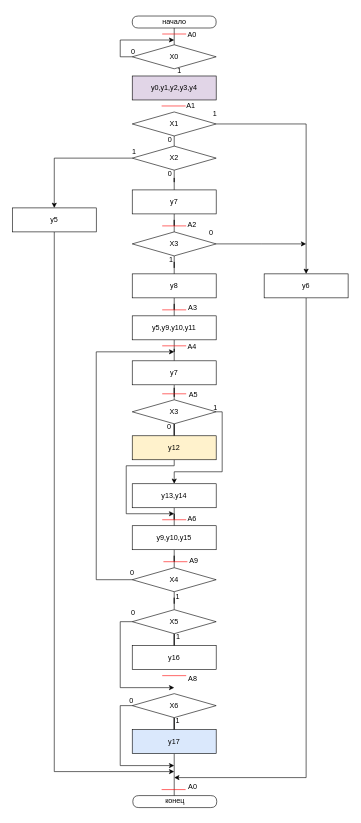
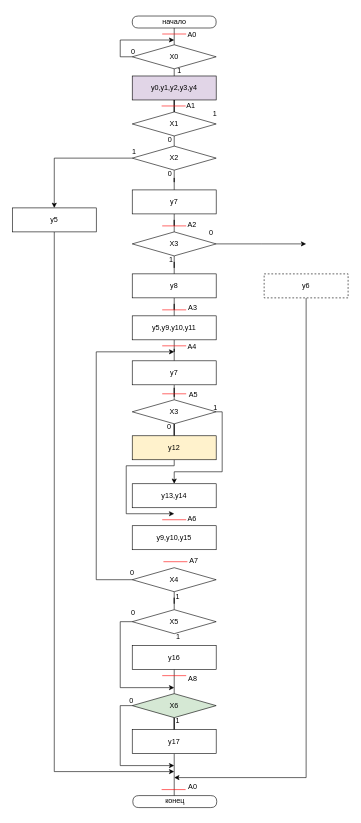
  <mxCell id="0" />
  <mxCell id="1" parent="0" />
+ <mxCell id="2" style="edgeStyle=orthogonalEdgeStyle;rounded=0;orthogonalLoop=1;jettySize=auto;html=1;entryX=0.5;entryY=0;entryDx=0;entryDy=0;endArrow=none;endFill=0;" parent="1" source="3" target="15" edge="1"><mxGeometry relative="1" as="geometry" /></mxCell>
  <mxCell id="3" value="y0,y1,y2,y3,y4" style="rounded=0;whiteSpace=wrap;html=1;fontStyle=0;fillColor=#e1d5e7;" parent="1" vertex="1"><mxGeometry x="220" y="126" width="140" height="40" as="geometry" /></mxCell>
+ <mxCell id="4" style="edgeStyle=orthogonalEdgeStyle;rounded=0;orthogonalLoop=1;jettySize=auto;html=1;entryX=0.5;entryY=0;entryDx=0;entryDy=0;endArrow=none;endFill=0;fontStyle=0;exitX=0.5;exitY=1;exitDx=0;exitDy=0;" parent="1" source="6" target="3" edge="1"><mxGeometry relative="1" as="geometry"><Array as="points"><mxPoint x="290" y="116" /><mxPoint x="290" y="116" /></Array></mxGeometry></mxCell>
  <mxCell id="5" style="edgeStyle=elbowEdgeStyle;rounded=0;orthogonalLoop=1;jettySize=auto;html=1;exitX=0;exitY=0.5;exitDx=0;exitDy=0;" parent="1" source="6" edge="1"><mxGeometry relative="1" as="geometry"><mxPoint x="290" y="66" as="targetPoint" /><Array as="points"><mxPoint x="200" y="66" /></Array></mxGeometry></mxCell>
  <mxCell id="6" value="X0" style="rhombus;whiteSpace=wrap;html=1;fontStyle=0" parent="1" vertex="1"><mxGeometry x="220" y="74" width="140" height="40" as="geometry" /></mxCell>
  <mxCell id="7" value="" style="endArrow=none;html=1;rounded=0;" parent="1" edge="1"><mxGeometry width="50" height="50" relative="1" as="geometry"><mxPoint x="230" y="46" as="sourcePoint" /><mxPoint x="350" y="46" as="targetPoint" /></mxGeometry></mxCell>
  <mxCell id="8" value="" style="endArrow=none;html=1;rounded=0;" parent="1" edge="1"><mxGeometry width="50" height="50" relative="1" as="geometry"><mxPoint x="230" y="26" as="sourcePoint" /><mxPoint x="350" y="26" as="targetPoint" /></mxGeometry></mxCell>
  <mxCell id="9" value="" style="endArrow=none;html=1;rounded=0;edgeStyle=orthogonalEdgeStyle;curved=1;" parent="1" edge="1"><mxGeometry width="50" height="50" relative="1" as="geometry"><mxPoint x="350" y="46" as="sourcePoint" /><mxPoint x="350" y="26" as="targetPoint" /><Array as="points"><mxPoint x="360" y="46" /><mxPoint x="360" y="26" /></Array></mxGeometry></mxCell>
  <mxCell id="10" value="" style="endArrow=none;html=1;rounded=0;edgeStyle=orthogonalEdgeStyle;curved=1;" parent="1" edge="1"><mxGeometry width="50" height="50" relative="1" as="geometry"><mxPoint x="230" y="46" as="sourcePoint" /><mxPoint x="230" y="26" as="targetPoint" /><Array as="points"><mxPoint x="220" y="46" /><mxPoint x="220" y="26" /></Array></mxGeometry></mxCell>
  <mxCell id="11" value="начало" style="text;html=1;align=center;verticalAlign=middle;resizable=0;points=[];autosize=1;strokeColor=none;fillColor=none;" parent="1" vertex="1"><mxGeometry x="260" y="20" width="60" height="30" as="geometry" /></mxCell>
  <mxCell id="12" value="" style="endArrow=none;html=1;rounded=0;exitX=0.5;exitY=0;exitDx=0;exitDy=0;" parent="1" source="6" edge="1"><mxGeometry width="50" height="50" relative="1" as="geometry"><mxPoint x="300" y="66" as="sourcePoint" /><mxPoint x="290" y="46" as="targetPoint" /></mxGeometry></mxCell>
  <mxCell id="13" value="0" style="text;html=1;align=center;verticalAlign=middle;whiteSpace=wrap;rounded=0;" parent="1" vertex="1"><mxGeometry x="192" y="71" width="60" height="30" as="geometry" /></mxCell>
  <mxCell id="14" value="1" style="text;html=1;align=center;verticalAlign=middle;whiteSpace=wrap;rounded=0;" parent="1" vertex="1"><mxGeometry x="269" y="103" width="60" height="30" as="geometry" /></mxCell>
  <mxCell id="15" value="X1" style="rhombus;whiteSpace=wrap;html=1;fontStyle=0" parent="1" vertex="1"><mxGeometry x="220" y="186" width="140" height="40" as="geometry" /></mxCell>
  <mxCell id="16" style="edgeStyle=orthogonalEdgeStyle;rounded=0;orthogonalLoop=1;jettySize=auto;html=1;entryX=0.5;entryY=0;entryDx=0;entryDy=0;endArrow=none;endFill=0;" parent="1" source="18" target="22" edge="1"><mxGeometry relative="1" as="geometry" /></mxCell>
  <mxCell id="17" style="edgeStyle=orthogonalEdgeStyle;rounded=0;orthogonalLoop=1;jettySize=auto;html=1;entryX=0.5;entryY=0;entryDx=0;entryDy=0;" parent="1" source="18" target="72" edge="1"><mxGeometry relative="1" as="geometry" /></mxCell>
  <mxCell id="18" value="X2" style="rhombus;whiteSpace=wrap;html=1;fontStyle=0" parent="1" vertex="1"><mxGeometry x="220" y="243" width="140" height="40" as="geometry" /></mxCell>
  <mxCell id="19" style="edgeStyle=orthogonalEdgeStyle;rounded=0;orthogonalLoop=1;jettySize=auto;html=1;entryX=0.5;entryY=0;entryDx=0;entryDy=0;endArrow=none;endFill=0;exitX=0.5;exitY=1;exitDx=0;exitDy=0;" parent="1" source="15" target="18" edge="1"><mxGeometry relative="1" as="geometry"><mxPoint x="270" y="256" as="sourcePoint" /><mxPoint x="270" y="276" as="targetPoint" /></mxGeometry></mxCell>
  <mxCell id="20" value="0" style="text;html=1;align=center;verticalAlign=middle;whiteSpace=wrap;rounded=0;" parent="1" vertex="1"><mxGeometry x="253" y="218" width="60" height="30" as="geometry" /></mxCell>
  <mxCell id="21" style="edgeStyle=orthogonalEdgeStyle;rounded=0;orthogonalLoop=1;jettySize=auto;html=1;entryX=0.5;entryY=0;entryDx=0;entryDy=0;endArrow=none;endFill=0;" parent="1" source="22" target="26" edge="1"><mxGeometry relative="1" as="geometry" /></mxCell>
  <mxCell id="22" value="y7" style="rounded=0;whiteSpace=wrap;html=1;fontStyle=0" parent="1" vertex="1"><mxGeometry x="220" y="316" width="140" height="40" as="geometry" /></mxCell>
  <mxCell id="23" value="0" style="text;html=1;align=center;verticalAlign=middle;whiteSpace=wrap;rounded=0;" parent="1" vertex="1"><mxGeometry x="253" y="274" width="60" height="30" as="geometry" /></mxCell>
  <mxCell id="24" style="edgeStyle=orthogonalEdgeStyle;rounded=0;orthogonalLoop=1;jettySize=auto;html=1;entryX=0.5;entryY=0;entryDx=0;entryDy=0;endArrow=none;endFill=0;" parent="1" source="26" target="28" edge="1"><mxGeometry relative="1" as="geometry" /></mxCell>
  <mxCell id="25" style="edgeStyle=orthogonalEdgeStyle;rounded=0;orthogonalLoop=1;jettySize=auto;html=1;" parent="1" source="26" edge="1"><mxGeometry relative="1" as="geometry"><mxPoint x="510" y="406" as="targetPoint" /></mxGeometry></mxCell>
  <mxCell id="26" value="X3" style="rhombus;whiteSpace=wrap;html=1;fontStyle=0" parent="1" vertex="1"><mxGeometry x="220" y="386" width="140" height="40" as="geometry" /></mxCell>
  <mxCell id="27" style="edgeStyle=orthogonalEdgeStyle;rounded=0;orthogonalLoop=1;jettySize=auto;html=1;entryX=0.5;entryY=0;entryDx=0;entryDy=0;endArrow=none;endFill=0;" parent="1" source="28" target="30" edge="1"><mxGeometry relative="1" as="geometry" /></mxCell>
  <mxCell id="28" value="y8" style="rounded=0;whiteSpace=wrap;html=1;fontStyle=0" parent="1" vertex="1"><mxGeometry x="220" y="456" width="140" height="40" as="geometry" /></mxCell>
  <mxCell id="29" style="edgeStyle=orthogonalEdgeStyle;rounded=0;orthogonalLoop=1;jettySize=auto;html=1;entryX=0.5;entryY=0;entryDx=0;entryDy=0;endArrow=none;endFill=0;" parent="1" source="30" target="34" edge="1"><mxGeometry relative="1" as="geometry" /></mxCell>
  <mxCell id="30" value="y5,y9,y10,y11" style="rounded=0;whiteSpace=wrap;html=1;fontStyle=0" parent="1" vertex="1"><mxGeometry x="220" y="526" width="140" height="40" as="geometry" /></mxCell>
  <mxCell id="31" value="1" style="text;html=1;align=center;verticalAlign=middle;whiteSpace=wrap;rounded=0;" parent="1" vertex="1"><mxGeometry x="255" y="418" width="60" height="30" as="geometry" /></mxCell>
  <mxCell id="32" value="0" style="text;html=1;align=center;verticalAlign=middle;whiteSpace=wrap;rounded=0;" parent="1" vertex="1"><mxGeometry x="332" y="379" width="40" height="18" as="geometry" /></mxCell>
  <mxCell id="33" style="edgeStyle=orthogonalEdgeStyle;rounded=0;orthogonalLoop=1;jettySize=auto;html=1;entryX=0.5;entryY=0;entryDx=0;entryDy=0;endArrow=none;endFill=0;" parent="1" source="34" target="37" edge="1"><mxGeometry relative="1" as="geometry" /></mxCell>
  <mxCell id="34" value="y7" style="rounded=0;whiteSpace=wrap;html=1;fontStyle=0" parent="1" vertex="1"><mxGeometry x="220" y="601" width="140" height="40" as="geometry" /></mxCell>
  <mxCell id="35" style="edgeStyle=orthogonalEdgeStyle;rounded=0;orthogonalLoop=1;jettySize=auto;html=1;entryX=0.5;entryY=0;entryDx=0;entryDy=0;endArrow=none;endFill=0;" parent="1" source="37" target="39" edge="1"><mxGeometry relative="1" as="geometry" /></mxCell>
  <mxCell id="36" style="edgeStyle=orthogonalEdgeStyle;rounded=0;orthogonalLoop=1;jettySize=auto;html=1;entryX=0.5;entryY=0;entryDx=0;entryDy=0;" parent="1" source="37" target="41" edge="1"><mxGeometry relative="1" as="geometry"><Array as="points"><mxPoint x="370" y="686" /><mxPoint x="370" y="786" /><mxPoint x="290" y="786" /></Array></mxGeometry></mxCell>
  <mxCell id="37" value="X3" style="rhombus;whiteSpace=wrap;html=1;fontStyle=0" parent="1" vertex="1"><mxGeometry x="220" y="666" width="140" height="40" as="geometry" /></mxCell>
  <mxCell id="38" style="edgeStyle=orthogonalEdgeStyle;rounded=0;orthogonalLoop=1;jettySize=auto;html=1;exitX=0.5;exitY=1;exitDx=0;exitDy=0;" parent="1" source="39" edge="1"><mxGeometry relative="1" as="geometry"><mxPoint x="290" y="856" as="targetPoint" /><Array as="points"><mxPoint x="290" y="776" /><mxPoint x="210" y="776" /><mxPoint x="210" y="856" /></Array></mxGeometry></mxCell>
  <mxCell id="39" value="y12" style="rounded=0;whiteSpace=wrap;html=1;fontStyle=0;fillColor=#fff2cc;" parent="1" vertex="1"><mxGeometry x="220" y="726" width="140" height="40" as="geometry" /></mxCell>
- <mxCell id="40" style="edgeStyle=orthogonalEdgeStyle;rounded=0;orthogonalLoop=1;jettySize=auto;html=1;entryX=0.5;entryY=0;entryDx=0;entryDy=0;endArrow=none;endFill=0;" parent="1" source="41" target="43" edge="1"><mxGeometry relative="1" as="geometry" /></mxCell>
  <mxCell id="41" value="y13,y14" style="rounded=0;whiteSpace=wrap;html=1;fontStyle=0" parent="1" vertex="1"><mxGeometry x="220" y="806" width="140" height="40" as="geometry" /></mxCell>
- <mxCell id="42" style="edgeStyle=orthogonalEdgeStyle;rounded=0;orthogonalLoop=1;jettySize=auto;html=1;entryX=0.5;entryY=0;entryDx=0;entryDy=0;endArrow=none;endFill=0;" parent="1" source="43" target="46" edge="1"><mxGeometry relative="1" as="geometry" /></mxCell>
  <mxCell id="43" value="y9,y10,y15" style="rounded=0;whiteSpace=wrap;html=1;fontStyle=0" parent="1" vertex="1"><mxGeometry x="220" y="876" width="140" height="40" as="geometry" /></mxCell>
  <mxCell id="44" style="edgeStyle=orthogonalEdgeStyle;rounded=0;orthogonalLoop=1;jettySize=auto;html=1;" parent="1" source="46" edge="1"><mxGeometry relative="1" as="geometry"><mxPoint x="290" y="586" as="targetPoint" /><Array as="points"><mxPoint x="160" y="966" /><mxPoint x="160" y="586" /><mxPoint x="290" y="586" /></Array></mxGeometry></mxCell>
  <mxCell id="45" style="edgeStyle=orthogonalEdgeStyle;rounded=0;orthogonalLoop=1;jettySize=auto;html=1;entryX=0.5;entryY=0;entryDx=0;entryDy=0;endArrow=none;endFill=0;" parent="1" source="46" target="51" edge="1"><mxGeometry relative="1" as="geometry" /></mxCell>
  <mxCell id="46" value="X4" style="rhombus;whiteSpace=wrap;html=1;fontStyle=0" parent="1" vertex="1"><mxGeometry x="220" y="946" width="140" height="40" as="geometry" /></mxCell>
  <mxCell id="47" value="1" style="text;html=1;align=center;verticalAlign=middle;whiteSpace=wrap;rounded=0;" parent="1" vertex="1"><mxGeometry x="329" y="664" width="60" height="30" as="geometry" /></mxCell>
  <mxCell id="48" value="0" style="text;html=1;align=center;verticalAlign=middle;whiteSpace=wrap;rounded=0;" parent="1" vertex="1"><mxGeometry x="252" y="696" width="60" height="30" as="geometry" /></mxCell>
- <mxCell id="49" style="edgeStyle=orthogonalEdgeStyle;rounded=0;orthogonalLoop=1;jettySize=auto;html=1;entryX=0.5;entryY=0;entryDx=0;entryDy=0;endArrow=none;endFill=0;" parent="1" source="51" target="52" edge="1"><mxGeometry relative="1" as="geometry" /></mxCell>
  <mxCell id="50" style="edgeStyle=orthogonalEdgeStyle;rounded=0;orthogonalLoop=1;jettySize=auto;html=1;" parent="1" source="51" edge="1"><mxGeometry relative="1" as="geometry"><mxPoint x="290" y="1146" as="targetPoint" /><Array as="points"><mxPoint x="200" y="1036" /><mxPoint x="200" y="1146" /><mxPoint x="290" y="1146" /></Array></mxGeometry></mxCell>
  <mxCell id="51" value="X5" style="rhombus;whiteSpace=wrap;html=1;fontStyle=0" parent="1" vertex="1"><mxGeometry x="220" y="1016" width="140" height="40" as="geometry" /></mxCell>
  <mxCell id="52" value="y16" style="rounded=0;whiteSpace=wrap;html=1;fontStyle=0" parent="1" vertex="1"><mxGeometry x="220" y="1076" width="140" height="40" as="geometry" /></mxCell>
  <mxCell id="53" style="edgeStyle=orthogonalEdgeStyle;rounded=0;orthogonalLoop=1;jettySize=auto;html=1;entryX=0.5;entryY=0;entryDx=0;entryDy=0;endArrow=none;endFill=0;" parent="1" source="55" target="58" edge="1"><mxGeometry relative="1" as="geometry" /></mxCell>
  <mxCell id="54" style="edgeStyle=orthogonalEdgeStyle;rounded=0;orthogonalLoop=1;jettySize=auto;html=1;" parent="1" source="55" edge="1"><mxGeometry relative="1" as="geometry"><mxPoint x="290" y="1276" as="targetPoint" /><Array as="points"><mxPoint x="200" y="1176" /><mxPoint x="200" y="1276" /><mxPoint x="290" y="1276" /></Array></mxGeometry></mxCell>
- <mxCell id="55" value="X6" style="rhombus;whiteSpace=wrap;html=1;fontStyle=0" parent="1" vertex="1"><mxGeometry x="220" y="1156" width="140" height="40" as="geometry" /></mxCell>
+ <mxCell id="55" value="X6" style="rhombus;whiteSpace=wrap;html=1;fontStyle=0;fillColor=#d5e8d4;" parent="1" vertex="1"><mxGeometry x="220" y="1156" width="140" height="40" as="geometry" /></mxCell>
+ <mxCell id="56" style="edgeStyle=orthogonalEdgeStyle;rounded=0;orthogonalLoop=1;jettySize=auto;html=1;entryX=0.5;entryY=1;entryDx=0;entryDy=0;endArrow=none;endFill=0;exitX=0.5;exitY=0;exitDx=0;exitDy=0;" parent="1" source="55" target="52" edge="1"><mxGeometry relative="1" as="geometry"><mxPoint x="300" y="1066" as="sourcePoint" /><mxPoint x="300" y="1106" as="targetPoint" /></mxGeometry></mxCell>
  <mxCell id="57" style="edgeStyle=orthogonalEdgeStyle;rounded=0;orthogonalLoop=1;jettySize=auto;html=1;endArrow=none;endFill=0;" parent="1" source="58" edge="1"><mxGeometry relative="1" as="geometry"><mxPoint x="290" y="1326" as="targetPoint" /></mxGeometry></mxCell>
- <mxCell id="58" value="y17" style="rounded=0;whiteSpace=wrap;html=1;fontStyle=0;fillColor=#dae8fc;" parent="1" vertex="1"><mxGeometry x="220" y="1216" width="140" height="40" as="geometry" /></mxCell>
+ <mxCell id="58" value="y17" style="rounded=0;whiteSpace=wrap;html=1;fontStyle=0" parent="1" vertex="1"><mxGeometry x="220" y="1216" width="140" height="40" as="geometry" /></mxCell>
  <mxCell id="59" value="" style="endArrow=none;html=1;rounded=0;" parent="1" edge="1"><mxGeometry width="50" height="50" relative="1" as="geometry"><mxPoint x="231.02" y="1346" as="sourcePoint" /><mxPoint x="351.02" y="1346" as="targetPoint" /></mxGeometry></mxCell>
  <mxCell id="60" value="" style="endArrow=none;html=1;rounded=0;" parent="1" edge="1"><mxGeometry width="50" height="50" relative="1" as="geometry"><mxPoint x="231.02" y="1326" as="sourcePoint" /><mxPoint x="351.02" y="1326" as="targetPoint" /></mxGeometry></mxCell>
  <mxCell id="61" value="" style="endArrow=none;html=1;rounded=0;edgeStyle=orthogonalEdgeStyle;curved=1;" parent="1" edge="1"><mxGeometry width="50" height="50" relative="1" as="geometry"><mxPoint x="351.02" y="1346" as="sourcePoint" /><mxPoint x="351.02" y="1326" as="targetPoint" /><Array as="points"><mxPoint x="361.02" y="1346" /><mxPoint x="361.02" y="1326" /></Array></mxGeometry></mxCell>
  <mxCell id="62" value="" style="endArrow=none;html=1;rounded=0;edgeStyle=orthogonalEdgeStyle;curved=1;" parent="1" edge="1"><mxGeometry width="50" height="50" relative="1" as="geometry"><mxPoint x="231.02" y="1346" as="sourcePoint" /><mxPoint x="231.02" y="1326" as="targetPoint" /><Array as="points"><mxPoint x="221.02" y="1346" /><mxPoint x="221.02" y="1326" /></Array></mxGeometry></mxCell>
  <mxCell id="63" value="конец" style="text;html=1;align=center;verticalAlign=middle;resizable=0;points=[];autosize=1;strokeColor=none;fillColor=none;" parent="1" vertex="1"><mxGeometry x="261.02" y="1320" width="60" height="30" as="geometry" /></mxCell>
  <mxCell id="64" value="1" style="text;html=1;align=center;verticalAlign=middle;whiteSpace=wrap;rounded=0;" parent="1" vertex="1"><mxGeometry x="207" y="246" width="33" height="11" as="geometry" /></mxCell>
  <mxCell id="65" value="1" style="text;html=1;align=center;verticalAlign=middle;whiteSpace=wrap;rounded=0;" parent="1" vertex="1"><mxGeometry x="345" y="182" width="26.02" height="15" as="geometry" /></mxCell>
  <mxCell id="66" value="1" style="text;html=1;align=center;verticalAlign=middle;whiteSpace=wrap;rounded=0;" parent="1" vertex="1"><mxGeometry x="266" y="1187" width="60" height="30" as="geometry" /></mxCell>
  <mxCell id="67" value="0" style="text;html=1;align=center;verticalAlign=middle;whiteSpace=wrap;rounded=0;" parent="1" vertex="1"><mxGeometry x="189" y="1153" width="60" height="30" as="geometry" /></mxCell>
  <mxCell id="68" style="edgeStyle=orthogonalEdgeStyle;rounded=0;orthogonalLoop=1;jettySize=auto;html=1;" parent="1" source="69" edge="1"><mxGeometry relative="1" as="geometry"><mxPoint x="290" y="1296" as="targetPoint" /><Array as="points"><mxPoint x="510" y="1296" /></Array></mxGeometry></mxCell>
- <mxCell id="69" value="y6" style="rounded=0;whiteSpace=wrap;html=1;fontStyle=0" parent="1" vertex="1"><mxGeometry x="440" y="456" width="140" height="40" as="geometry" /></mxCell>
- <mxCell id="70" style="edgeStyle=orthogonalEdgeStyle;rounded=0;orthogonalLoop=1;jettySize=auto;html=1;entryX=0.5;entryY=0;entryDx=0;entryDy=0;exitX=1;exitY=0.5;exitDx=0;exitDy=0;" parent="1" source="15" target="69" edge="1"><mxGeometry relative="1" as="geometry"><mxPoint x="359.996" y="197.001" as="sourcePoint" /><mxPoint x="520.07" y="596.02" as="targetPoint" /></mxGeometry></mxCell>
+ <mxCell id="69" value="y6" style="rounded=0;whiteSpace=wrap;html=1;fontStyle=0;dashed=1;" parent="1" vertex="1"><mxGeometry x="440" y="456" width="140" height="40" as="geometry" /></mxCell>
  <mxCell id="71" style="edgeStyle=orthogonalEdgeStyle;rounded=0;orthogonalLoop=1;jettySize=auto;html=1;exitX=0.5;exitY=1;exitDx=0;exitDy=0;" parent="1" source="72" edge="1"><mxGeometry relative="1" as="geometry"><mxPoint x="290" y="1286" as="targetPoint" /><mxPoint x="-70" y="506" as="sourcePoint" /><Array as="points"><mxPoint x="90" y="1286" /></Array></mxGeometry></mxCell>
  <mxCell id="72" value="y5" style="rounded=0;whiteSpace=wrap;html=1;fontStyle=0" parent="1" vertex="1"><mxGeometry x="20" y="346" width="140" height="40" as="geometry" /></mxCell>
  <mxCell id="73" value="0" style="text;html=1;align=center;verticalAlign=middle;whiteSpace=wrap;rounded=0;" parent="1" vertex="1"><mxGeometry x="190" y="940" width="60" height="30" as="geometry" /></mxCell>
  <mxCell id="74" value="1" style="text;html=1;align=center;verticalAlign=middle;whiteSpace=wrap;rounded=0;" parent="1" vertex="1"><mxGeometry x="266" y="980" width="60" height="30" as="geometry" /></mxCell>
  <mxCell id="75" value="0" style="text;html=1;align=center;verticalAlign=middle;whiteSpace=wrap;rounded=0;" parent="1" vertex="1"><mxGeometry x="192" y="1007" width="60" height="30" as="geometry" /></mxCell>
  <mxCell id="76" value="1" style="text;html=1;align=center;verticalAlign=middle;whiteSpace=wrap;rounded=0;" parent="1" vertex="1"><mxGeometry x="267" y="1047" width="60" height="30" as="geometry" /></mxCell>
  <mxCell id="77" value="" style="endArrow=none;html=1;rounded=0;strokeColor=#FF0000;" edge="1" parent="1"><mxGeometry width="50" height="50" relative="1" as="geometry"><mxPoint x="270" y="56" as="sourcePoint" /><mxPoint x="310" y="56" as="targetPoint" /></mxGeometry></mxCell>
  <mxCell id="78" value="" style="endArrow=none;html=1;rounded=0;strokeColor=#FF0000;" edge="1" parent="1"><mxGeometry width="50" height="50" relative="1" as="geometry"><mxPoint x="269" y="176" as="sourcePoint" /><mxPoint x="309" y="176" as="targetPoint" /></mxGeometry></mxCell>
  <mxCell id="79" value="" style="endArrow=none;html=1;rounded=0;strokeColor=#FF0000;" edge="1" parent="1"><mxGeometry width="50" height="50" relative="1" as="geometry"><mxPoint x="270" y="376" as="sourcePoint" /><mxPoint x="310" y="376" as="targetPoint" /></mxGeometry></mxCell>
  <mxCell id="80" value="" style="endArrow=none;html=1;rounded=0;strokeColor=#FF0000;" edge="1" parent="1"><mxGeometry width="50" height="50" relative="1" as="geometry"><mxPoint x="270" y="516" as="sourcePoint" /><mxPoint x="310" y="516" as="targetPoint" /></mxGeometry></mxCell>
  <mxCell id="81" value="" style="endArrow=none;html=1;rounded=0;strokeColor=#FF0000;" edge="1" parent="1"><mxGeometry width="50" height="50" relative="1" as="geometry"><mxPoint x="270" y="656" as="sourcePoint" /><mxPoint x="310" y="656" as="targetPoint" /></mxGeometry></mxCell>
  <mxCell id="82" value="" style="endArrow=none;html=1;rounded=0;strokeColor=#FF0000;" edge="1" parent="1"><mxGeometry width="50" height="50" relative="1" as="geometry"><mxPoint x="270" y="576" as="sourcePoint" /><mxPoint x="310" y="576" as="targetPoint" /></mxGeometry></mxCell>
  <mxCell id="83" value="" style="endArrow=none;html=1;rounded=0;strokeColor=#FF0000;" edge="1" parent="1"><mxGeometry width="50" height="50" relative="1" as="geometry"><mxPoint x="270" y="866" as="sourcePoint" /><mxPoint x="310" y="866" as="targetPoint" /></mxGeometry></mxCell>
  <mxCell id="84" value="" style="endArrow=none;html=1;rounded=0;strokeColor=#FF0000;" edge="1" parent="1"><mxGeometry width="50" height="50" relative="1" as="geometry"><mxPoint x="270" y="1126" as="sourcePoint" /><mxPoint x="310" y="1126" as="targetPoint" /></mxGeometry></mxCell>
  <mxCell id="85" value="" style="endArrow=none;html=1;rounded=0;strokeColor=#FF0000;" edge="1" parent="1"><mxGeometry width="50" height="50" relative="1" as="geometry"><mxPoint x="269" y="1316" as="sourcePoint" /><mxPoint x="309" y="1316" as="targetPoint" /></mxGeometry></mxCell>
  <mxCell id="86" value="A0" style="text;html=1;align=center;verticalAlign=middle;whiteSpace=wrap;rounded=0;" vertex="1" parent="1"><mxGeometry x="290" y="42" width="60" height="30" as="geometry" /></mxCell>
  <mxCell id="87" value="A1" style="text;html=1;align=center;verticalAlign=middle;whiteSpace=wrap;rounded=0;" vertex="1" parent="1"><mxGeometry x="288" y="161" width="60" height="30" as="geometry" /></mxCell>
  <mxCell id="88" value="A2" style="text;html=1;align=center;verticalAlign=middle;whiteSpace=wrap;rounded=0;" vertex="1" parent="1"><mxGeometry x="290" y="360" width="60" height="30" as="geometry" /></mxCell>
  <mxCell id="89" value="A3" style="text;html=1;align=center;verticalAlign=middle;whiteSpace=wrap;rounded=0;" vertex="1" parent="1"><mxGeometry x="291" y="497" width="60" height="30" as="geometry" /></mxCell>
  <mxCell id="90" value="A4" style="text;html=1;align=center;verticalAlign=middle;whiteSpace=wrap;rounded=0;" vertex="1" parent="1"><mxGeometry x="290" y="563" width="60" height="30" as="geometry" /></mxCell>
  <mxCell id="91" value="A5" style="text;html=1;align=center;verticalAlign=middle;whiteSpace=wrap;rounded=0;" vertex="1" parent="1"><mxGeometry x="292" y="642" width="60" height="30" as="geometry" /></mxCell>
  <mxCell id="92" value="A6" style="text;html=1;align=center;verticalAlign=middle;whiteSpace=wrap;rounded=0;" vertex="1" parent="1"><mxGeometry x="290" y="849" width="60" height="30" as="geometry" /></mxCell>
  <mxCell id="93" value="A8" style="text;html=1;align=center;verticalAlign=middle;whiteSpace=wrap;rounded=0;" vertex="1" parent="1"><mxGeometry x="291" y="1116" width="60" height="30" as="geometry" /></mxCell>
  <mxCell id="94" value="" style="endArrow=none;html=1;rounded=0;strokeColor=#FF0000;" edge="1" parent="1"><mxGeometry width="50" height="50" relative="1" as="geometry"><mxPoint x="272" y="936" as="sourcePoint" /><mxPoint x="312" y="936" as="targetPoint" /></mxGeometry></mxCell>
- <mxCell id="95" value="A9" style="text;html=1;align=center;verticalAlign=middle;whiteSpace=wrap;rounded=0;" vertex="1" parent="1"><mxGeometry x="293" y="919" width="60" height="30" as="geometry" /></mxCell>
+ <mxCell id="95" value="A7" style="text;html=1;align=center;verticalAlign=middle;whiteSpace=wrap;rounded=0;" vertex="1" parent="1"><mxGeometry x="293" y="919" width="60" height="30" as="geometry" /></mxCell>
  <mxCell id="96" value="A0" style="text;html=1;align=center;verticalAlign=middle;whiteSpace=wrap;rounded=0;" vertex="1" parent="1"><mxGeometry x="291" y="1296" width="60" height="30" as="geometry" /></mxCell>
